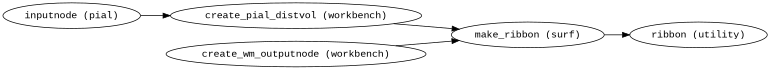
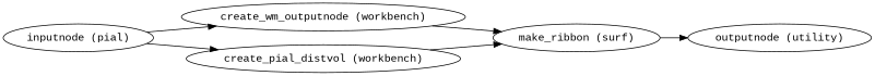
  strict digraph {
    fontname="Liberation Mono"
    rankdir=LR
    node [fontname="Liberation Mono"]
    edge [fontname="Liberation Mono"]
    n1 [label="inputnode (pial)"]
    n2 [label="create_wm_outputnode (workbench)"]
    "create_pial_distvol (workbench)"
    "make_ribbon (surf)"
-   "outputnode (utility)" [label="ribbon (utility)"]
+   "outputnode (utility)"
+   n1 -> n2
    n1 -> "create_pial_distvol (workbench)"
    n2 -> "make_ribbon (surf)"
    "create_pial_distvol (workbench)" -> "make_ribbon (surf)"
    "make_ribbon (surf)" -> "outputnode (utility)"
  }
